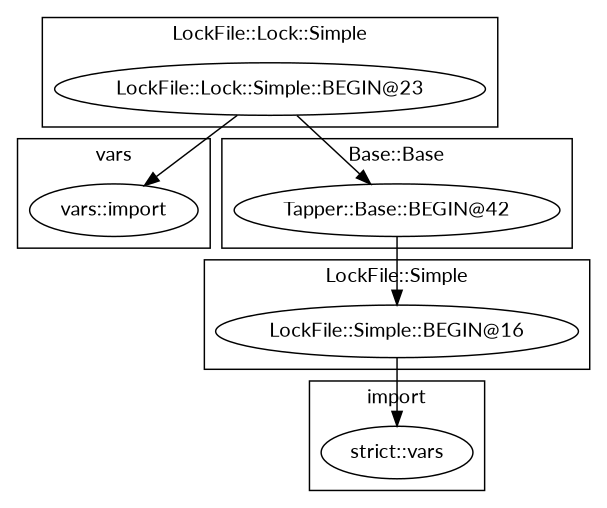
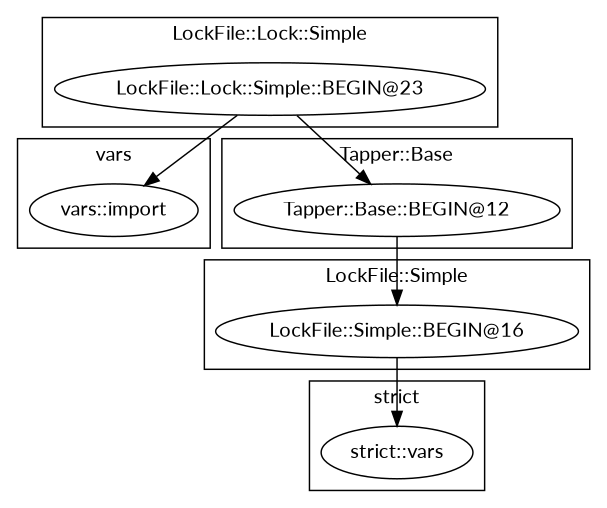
  digraph {
    fontname=Lato
    node [fontname=Lato]
    edge [fontname=Lato]
    "LockFile::Simple::BEGIN@16"
    "LockFile::Lock::Simple::BEGIN@23"
    "vars::import"
    n4 [label="strict::vars"]
-   "Tapper::Base::BEGIN@12" [label="Tapper::Base::BEGIN@42"]
+   "Tapper::Base::BEGIN@12"
    subgraph cluster_1 {
      label="LockFile::Simple"
      "LockFile::Simple::BEGIN@16"
    }
    subgraph cluster_2 {
      label="LockFile::Lock::Simple"
      "LockFile::Lock::Simple::BEGIN@23"
    }
    subgraph cluster_3 {
      label=vars
      "vars::import"
    }
    subgraph cluster_4 {
-     label=import
+     label="strict"
      n4
    }
    subgraph cluster_5 {
-     label="Base::Base"
+     label="Tapper::Base"
      "Tapper::Base::BEGIN@12"
    }
    "LockFile::Simple::BEGIN@16" -> n4
    "LockFile::Lock::Simple::BEGIN@23" -> "vars::import"
    "LockFile::Lock::Simple::BEGIN@23" -> "Tapper::Base::BEGIN@12"
    "Tapper::Base::BEGIN@12" -> "LockFile::Simple::BEGIN@16"
  }
